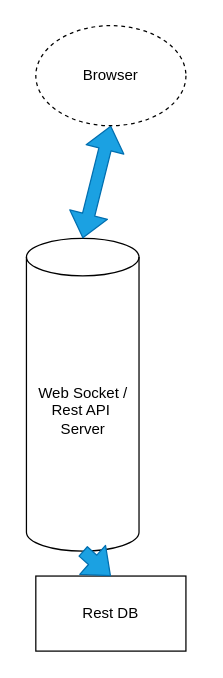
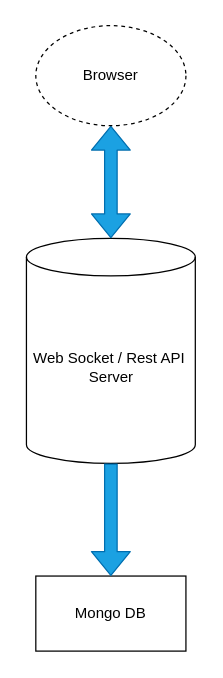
  <mxCell id="0" />
  <mxCell id="1" parent="0" />
- <mxCell id="2" value="Web Socket / Rest API&amp;nbsp;&lt;br&gt;Server" style="shape=cylinder3;whiteSpace=wrap;html=1;boundedLbl=1;backgroundOutline=1;size=15;" parent="1" vertex="1"><mxGeometry x="20.5" y="190" width="90" height="250" as="geometry" /></mxCell>
- <mxCell id="3" value="Rest DB" style="rounded=0;whiteSpace=wrap;html=1;" parent="1" vertex="1"><mxGeometry x="28" y="460" width="120" height="60" as="geometry" /></mxCell>
+ <mxCell id="2" value="Web Socket / Rest API&amp;nbsp;&lt;br&gt;Server" style="shape=cylinder3;whiteSpace=wrap;html=1;boundedLbl=1;backgroundOutline=1;size=15;" parent="1" vertex="1"><mxGeometry x="20.5" y="190" width="135" height="180" as="geometry" /></mxCell>
+ <mxCell id="3" value="Mongo DB" style="rounded=0;whiteSpace=wrap;html=1;" parent="1" vertex="1"><mxGeometry x="28" y="460" width="120" height="60" as="geometry" /></mxCell>
  <mxCell id="4" value="" style="shape=flexArrow;endArrow=classic;startArrow=classic;html=1;entryX=0.5;entryY=1;entryDx=0;entryDy=0;exitX=0.5;exitY=0;exitDx=0;exitDy=0;exitPerimeter=0;fillColor=#1ba1e2;strokeColor=#006EAF;" parent="1" source="2" target="5" edge="1"><mxGeometry width="50" height="50" relative="1" as="geometry"><mxPoint x="147" y="220" as="sourcePoint" /><mxPoint x="44.574" y="88.284" as="targetPoint" /></mxGeometry></mxCell>
  <mxCell id="5" value="Browser" style="ellipse;whiteSpace=wrap;html=1;dashed=1;" parent="1" vertex="1"><mxGeometry x="28" y="20" width="120" height="80" as="geometry" /></mxCell>
  <mxCell id="6" value="" style="shape=flexArrow;endArrow=classic;html=1;entryX=0.5;entryY=0;entryDx=0;entryDy=0;exitX=0.5;exitY=1;exitDx=0;exitDy=0;exitPerimeter=0;fillColor=#1ba1e2;strokeColor=#006EAF;" edge="1" parent="1" source="2" target="3"><mxGeometry width="50" height="50" relative="1" as="geometry"><mxPoint x="137" y="400" as="sourcePoint" /><mxPoint x="127" y="280" as="targetPoint" /></mxGeometry></mxCell>
